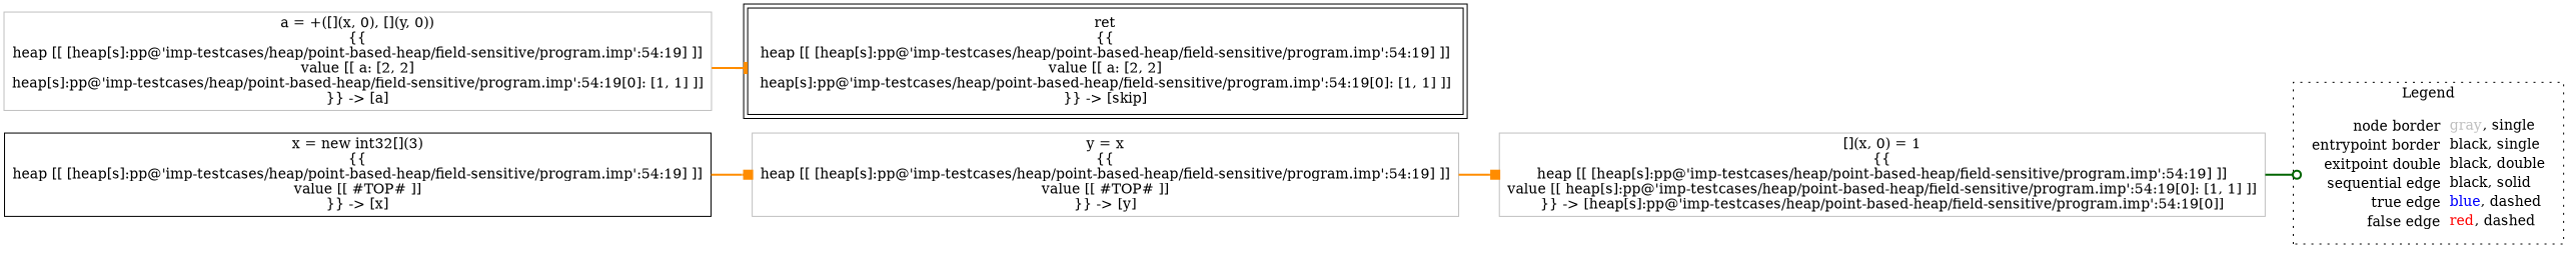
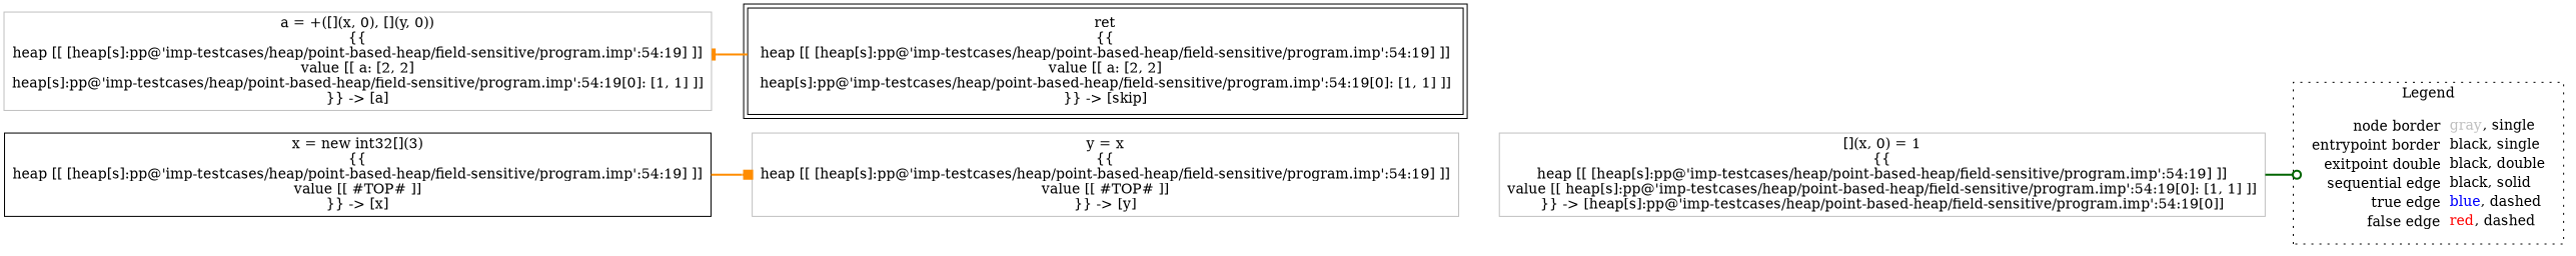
  digraph {
    rankdir=LR
    node [shape=rect color=gray]
    edge [arrowhead=box color=darkorange style=bold]
    n1 [label=<<table border="0" cellpadding="2" cellspacing="0" cellborder="0"><tr><td align="right">node border&nbsp;</td><td align="left"><font color="gray">gray</font>, single</td></tr><tr><td align="right">entrypoint border&nbsp;</td><td align="left"><font color="black">black</font>, single</td></tr><tr><td align="right">exitpoint double&nbsp;</td><td align="left"><font color="black">black</font>, double</td></tr><tr><td align="right">sequential edge&nbsp;</td><td align="left"><font color="black">black</font>, solid</td></tr><tr><td align="right">true edge&nbsp;</td><td align="left"><font color="blue">blue</font>, dashed</td></tr><tr><td align="right">false edge&nbsp;</td><td align="left"><font color="red">red</font>, dashed</td></tr></table>> shape=plaintext color=""]
    n2 [color=black label=<x = new int32[](3)<BR/>{{<BR/>heap [[ [heap[s]:pp@'imp-testcases/heap/point-based-heap/field-sensitive/program.imp':54:19] ]]<BR/>value [[ #TOP# ]]<BR/>}} -&gt; [x]>]
    n3 [label=<y = x<BR/>{{<BR/>heap [[ [heap[s]:pp@'imp-testcases/heap/point-based-heap/field-sensitive/program.imp':54:19] ]]<BR/>value [[ #TOP# ]]<BR/>}} -&gt; [y]>]
    n4 [label=<[](x, 0) = 1<BR/>{{<BR/>heap [[ [heap[s]:pp@'imp-testcases/heap/point-based-heap/field-sensitive/program.imp':54:19] ]]<BR/>value [[ heap[s]:pp@'imp-testcases/heap/point-based-heap/field-sensitive/program.imp':54:19[0]: [1, 1] ]]<BR/>}} -&gt; [heap[s]:pp@'imp-testcases/heap/point-based-heap/field-sensitive/program.imp':54:19[0]]>]
    n5 [label=<a = +([](x, 0), [](y, 0))<BR/>{{<BR/>heap [[ [heap[s]:pp@'imp-testcases/heap/point-based-heap/field-sensitive/program.imp':54:19] ]]<BR/>value [[ a: [2, 2]<BR/>heap[s]:pp@'imp-testcases/heap/point-based-heap/field-sensitive/program.imp':54:19[0]: [1, 1] ]]<BR/>}} -&gt; [a]>]
    n6 [color=black label=<ret<BR/>{{<BR/>heap [[ [heap[s]:pp@'imp-testcases/heap/point-based-heap/field-sensitive/program.imp':54:19] ]]<BR/>value [[ a: [2, 2]<BR/>heap[s]:pp@'imp-testcases/heap/point-based-heap/field-sensitive/program.imp':54:19[0]: [1, 1] ]]<BR/>}} -&gt; [skip]> peripheries=2]
    subgraph cluster_1 {
      label=Legend
      style=dotted
      n1
    }
    n2 -> n3
-   n3 -> n4
    n4 -> n1 [arrowhead=odot color=darkgreen]
-   n5 -> n6 [arrowhead=tee]
+   n6 -> n5 [arrowhead=tee]
  }
